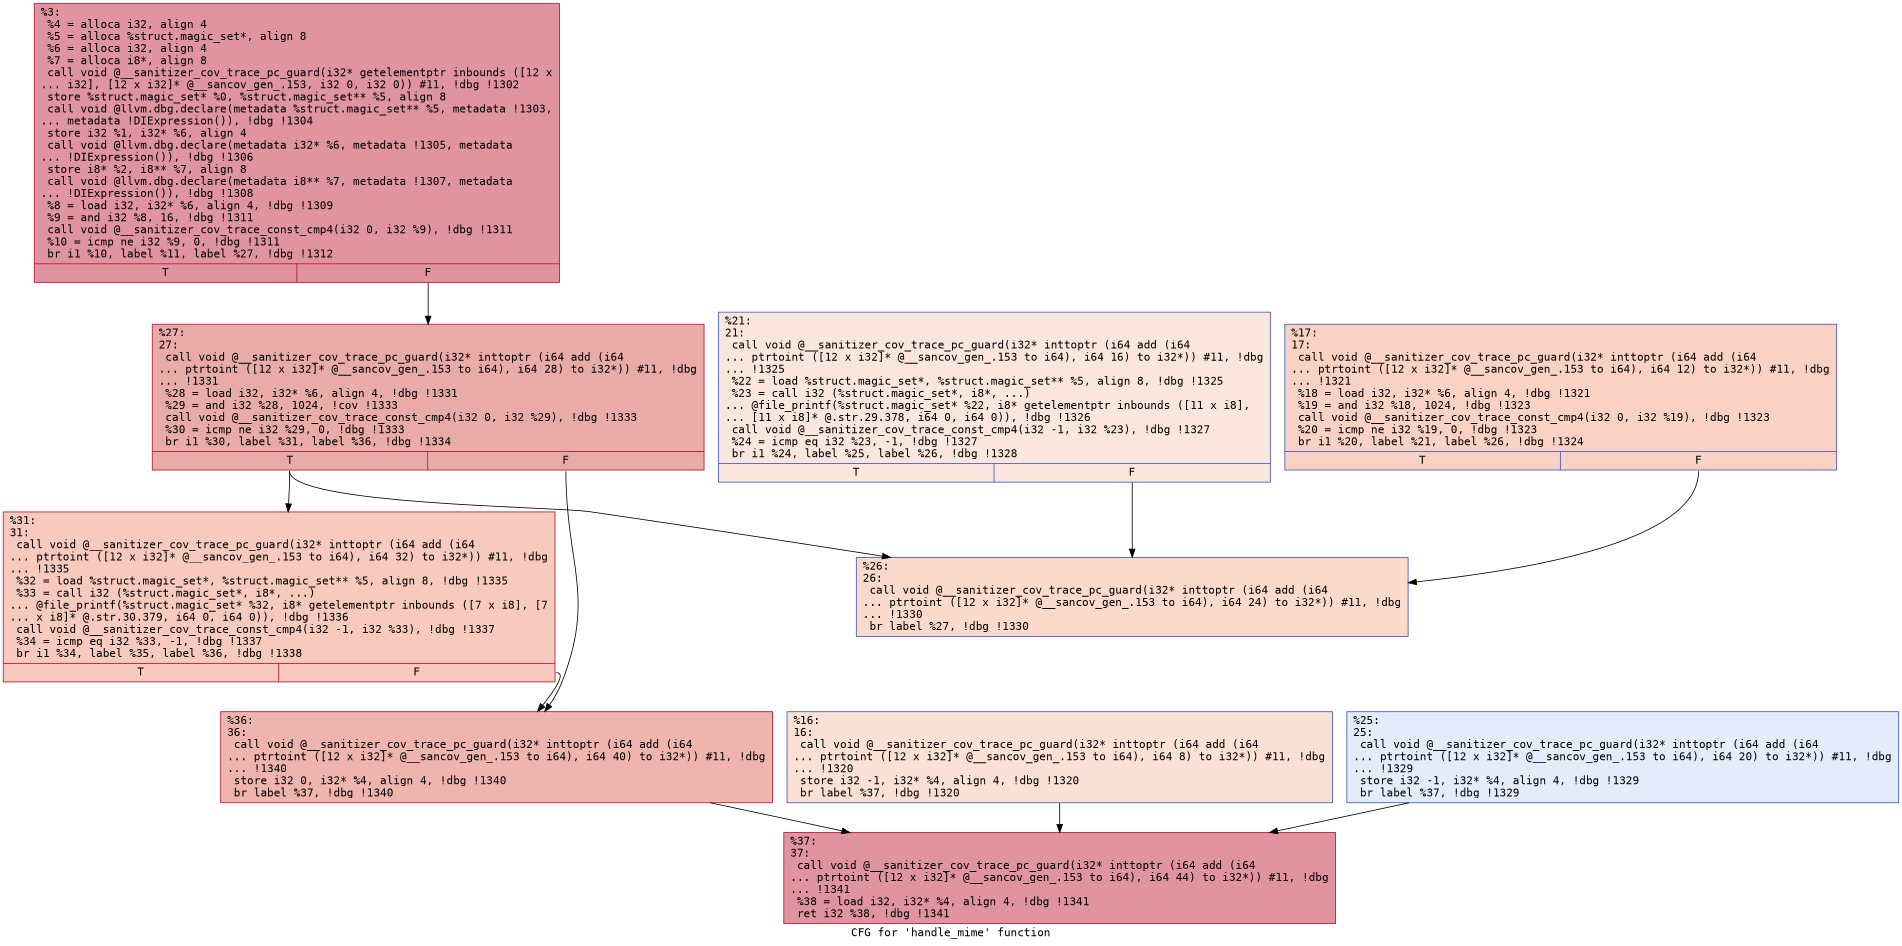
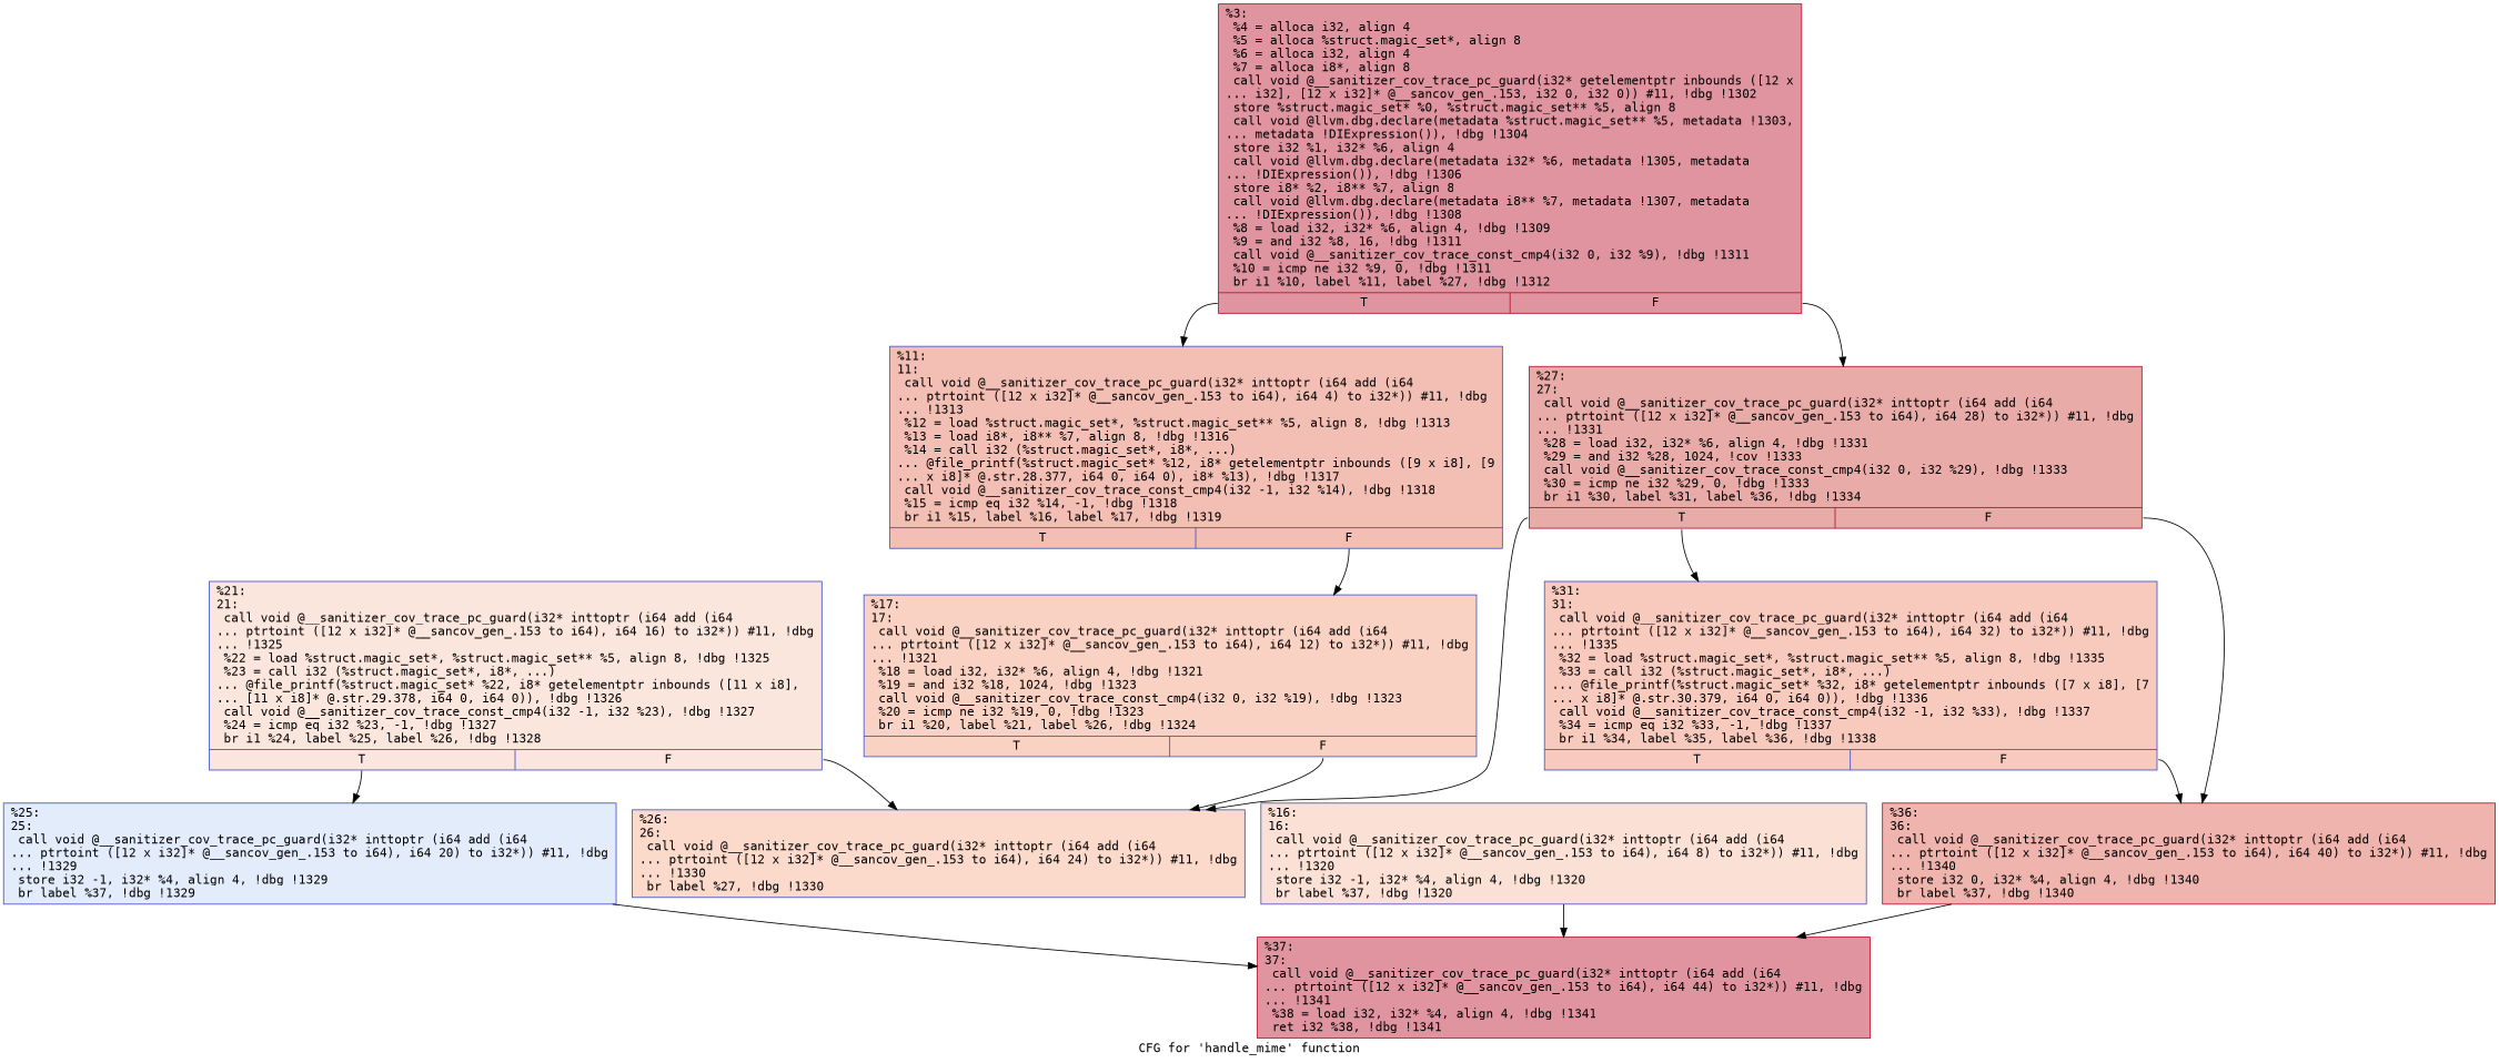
  digraph {
    fontname="DejaVu Sans Mono"
    label="CFG for 'handle_mime' function"
    node [color="#3d50c3ff" fillcolor="#b70d2870" fontname="DejaVu Sans Mono" shape=record style=filled]
    edge [fontname="DejaVu Sans Mono" tailport=s0]
    n1 [color="#b70d28ff" label="{%3:\l  %4 = alloca i32, align 4\l  %5 = alloca %struct.magic_set*, align 8\l  %6 = alloca i32, align 4\l  %7 = alloca i8*, align 8\l  call void @__sanitizer_cov_trace_pc_guard(i32* getelementptr inbounds ([12 x\l... i32], [12 x i32]* @__sancov_gen_.153, i32 0, i32 0)) #11, !dbg !1302\l  store %struct.magic_set* %0, %struct.magic_set** %5, align 8\l  call void @llvm.dbg.declare(metadata %struct.magic_set** %5, metadata !1303,\l... metadata !DIExpression()), !dbg !1304\l  store i32 %1, i32* %6, align 4\l  call void @llvm.dbg.declare(metadata i32* %6, metadata !1305, metadata\l... !DIExpression()), !dbg !1306\l  store i8* %2, i8** %7, align 8\l  call void @llvm.dbg.declare(metadata i8** %7, metadata !1307, metadata\l... !DIExpression()), !dbg !1308\l  %8 = load i32, i32* %6, align 4, !dbg !1309\l  %9 = and i32 %8, 16, !dbg !1311\l  call void @__sanitizer_cov_trace_const_cmp4(i32 0, i32 %9), !dbg !1311\l  %10 = icmp ne i32 %9, 0, !dbg !1311\l  br i1 %10, label %11, label %27, !dbg !1312\l|{<s0>T|<s1>F}}"]
+   n2 [fillcolor="#e36c5570" label="{%11:\l11:                                               \l  call void @__sanitizer_cov_trace_pc_guard(i32* inttoptr (i64 add (i64\l... ptrtoint ([12 x i32]* @__sancov_gen_.153 to i64), i64 4) to i32*)) #11, !dbg\l... !1313\l  %12 = load %struct.magic_set*, %struct.magic_set** %5, align 8, !dbg !1313\l  %13 = load i8*, i8** %7, align 8, !dbg !1316\l  %14 = call i32 (%struct.magic_set*, i8*, ...)\l... @file_printf(%struct.magic_set* %12, i8* getelementptr inbounds ([9 x i8], [9\l... x i8]* @.str.28.377, i64 0, i64 0), i8* %13), !dbg !1317\l  call void @__sanitizer_cov_trace_const_cmp4(i32 -1, i32 %14), !dbg !1318\l  %15 = icmp eq i32 %14, -1, !dbg !1318\l  br i1 %15, label %16, label %17, !dbg !1319\l|{<s0>T|<s1>F}}"]
    n3 [color="#b70d28ff" fillcolor="#cc403a70" label="{%27:\l27:                                               \l  call void @__sanitizer_cov_trace_pc_guard(i32* inttoptr (i64 add (i64\l... ptrtoint ([12 x i32]* @__sancov_gen_.153 to i64), i64 28) to i32*)) #11, !dbg\l... !1331\l  %28 = load i32, i32* %6, align 4, !dbg !1331\l  %29 = and i32 %28, 1024, !cov !1333\l  call void @__sanitizer_cov_trace_const_cmp4(i32 0, i32 %29), !dbg !1333\l  %30 = icmp ne i32 %29, 0, !dbg !1333\l  br i1 %30, label %31, label %36, !dbg !1334\l|{<s0>T|<s1>F}}"]
    n4 [fillcolor="#f4987a70" label="{%17:\l17:                                               \l  call void @__sanitizer_cov_trace_pc_guard(i32* inttoptr (i64 add (i64\l... ptrtoint ([12 x i32]* @__sancov_gen_.153 to i64), i64 12) to i32*)) #11, !dbg\l... !1321\l  %18 = load i32, i32* %6, align 4, !dbg !1321\l  %19 = and i32 %18, 1024, !dbg !1323\l  call void @__sanitizer_cov_trace_const_cmp4(i32 0, i32 %19), !dbg !1323\l  %20 = icmp ne i32 %19, 0, !dbg !1323\l  br i1 %20, label %21, label %26, !dbg !1324\l|{<s0>T|<s1>F}}"]
-   n5 [color="#b70d28ff" fillcolor="#ef886b70" label="{%31:\l31:                                               \l  call void @__sanitizer_cov_trace_pc_guard(i32* inttoptr (i64 add (i64\l... ptrtoint ([12 x i32]* @__sancov_gen_.153 to i64), i64 32) to i32*)) #11, !dbg\l... !1335\l  %32 = load %struct.magic_set*, %struct.magic_set** %5, align 8, !dbg !1335\l  %33 = call i32 (%struct.magic_set*, i8*, ...)\l... @file_printf(%struct.magic_set* %32, i8* getelementptr inbounds ([7 x i8], [7\l... x i8]* @.str.30.379, i64 0, i64 0)), !dbg !1336\l  call void @__sanitizer_cov_trace_const_cmp4(i32 -1, i32 %33), !dbg !1337\l  %34 = icmp eq i32 %33, -1, !dbg !1337\l  br i1 %34, label %35, label %36, !dbg !1338\l|{<s0>T|<s1>F}}"]
+   n5 [fillcolor="#ef886b70" label="{%31:\l31:                                               \l  call void @__sanitizer_cov_trace_pc_guard(i32* inttoptr (i64 add (i64\l... ptrtoint ([12 x i32]* @__sancov_gen_.153 to i64), i64 32) to i32*)) #11, !dbg\l... !1335\l  %32 = load %struct.magic_set*, %struct.magic_set** %5, align 8, !dbg !1335\l  %33 = call i32 (%struct.magic_set*, i8*, ...)\l... @file_printf(%struct.magic_set* %32, i8* getelementptr inbounds ([7 x i8], [7\l... x i8]* @.str.30.379, i64 0, i64 0)), !dbg !1336\l  call void @__sanitizer_cov_trace_const_cmp4(i32 -1, i32 %33), !dbg !1337\l  %34 = icmp eq i32 %33, -1, !dbg !1337\l  br i1 %34, label %35, label %36, !dbg !1338\l|{<s0>T|<s1>F}}"]
    n6 [color="#b70d28ff" fillcolor="#d8564670" label="{%36:\l36:                                               \l  call void @__sanitizer_cov_trace_pc_guard(i32* inttoptr (i64 add (i64\l... ptrtoint ([12 x i32]* @__sancov_gen_.153 to i64), i64 40) to i32*)) #11, !dbg\l... !1340\l  store i32 0, i32* %4, align 4, !dbg !1340\l  br label %37, !dbg !1340\l}"]
    n7 [fillcolor="#f7a88970" label="{%26:\l26:                                               \l  call void @__sanitizer_cov_trace_pc_guard(i32* inttoptr (i64 add (i64\l... ptrtoint ([12 x i32]* @__sancov_gen_.153 to i64), i64 24) to i32*)) #11, !dbg\l... !1330\l  br label %27, !dbg !1330\l}"]
    n8 [fillcolor="#f7bca170" label="{%16:\l16:                                               \l  call void @__sanitizer_cov_trace_pc_guard(i32* inttoptr (i64 add (i64\l... ptrtoint ([12 x i32]* @__sancov_gen_.153 to i64), i64 8) to i32*)) #11, !dbg\l... !1320\l  store i32 -1, i32* %4, align 4, !dbg !1320\l  br label %37, !dbg !1320\l}"]
    n9 [color="#b70d28ff" label="{%37:\l37:                                               \l  call void @__sanitizer_cov_trace_pc_guard(i32* inttoptr (i64 add (i64\l... ptrtoint ([12 x i32]* @__sancov_gen_.153 to i64), i64 44) to i32*)) #11, !dbg\l... !1341\l  %38 = load i32, i32* %4, align 4, !dbg !1341\l  ret i32 %38, !dbg !1341\l}"]
    n10 [fillcolor="#f3c7b170" label="{%21:\l21:                                               \l  call void @__sanitizer_cov_trace_pc_guard(i32* inttoptr (i64 add (i64\l... ptrtoint ([12 x i32]* @__sancov_gen_.153 to i64), i64 16) to i32*)) #11, !dbg\l... !1325\l  %22 = load %struct.magic_set*, %struct.magic_set** %5, align 8, !dbg !1325\l  %23 = call i32 (%struct.magic_set*, i8*, ...)\l... @file_printf(%struct.magic_set* %22, i8* getelementptr inbounds ([11 x i8],\l... [11 x i8]* @.str.29.378, i64 0, i64 0)), !dbg !1326\l  call void @__sanitizer_cov_trace_const_cmp4(i32 -1, i32 %23), !dbg !1327\l  %24 = icmp eq i32 %23, -1, !dbg !1327\l  br i1 %24, label %25, label %26, !dbg !1328\l|{<s0>T|<s1>F}}"]
    n11 [fillcolor="#bfd3f670" label="{%25:\l25:                                               \l  call void @__sanitizer_cov_trace_pc_guard(i32* inttoptr (i64 add (i64\l... ptrtoint ([12 x i32]* @__sancov_gen_.153 to i64), i64 20) to i32*)) #11, !dbg\l... !1329\l  store i32 -1, i32* %4, align 4, !dbg !1329\l  br label %37, !dbg !1329\l}"]
+   n1 -> n2
    n1 -> n3 [tailport=s1]
+   n2 -> n4 [tailport=s1]
    n3 -> n5
    n3 -> n6 [tailport=s1]
    n3 -> n7
    n4 -> n7 [tailport=s1]
    n5 -> n6 [tailport=s1]
    n6 -> n9
    n8 -> n9
    n10 -> n7 [tailport=s1]
+   n10 -> n11
    n11 -> n9
  }
